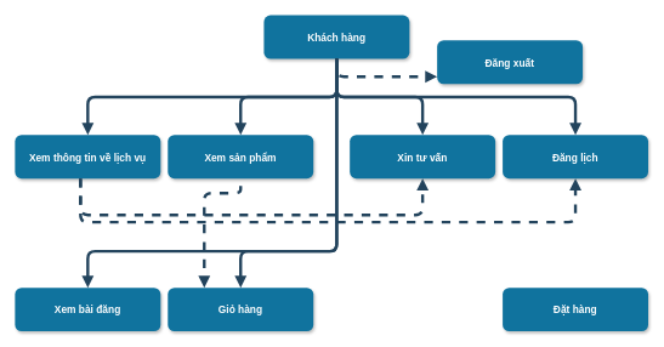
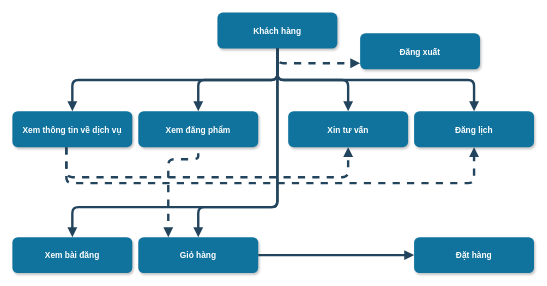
  <mxCell id="0" />
  <mxCell id="1" parent="0" />
  <mxCell id="2" value="Khách hàng" style="rounded=1;fillColor=#10739E;strokeColor=none;shadow=1;gradientColor=none;fontStyle=1;fontColor=#FFFFFF;fontSize=14;" parent="1" vertex="1"><mxGeometry x="362" y="20.5" width="200" height="60" as="geometry" /></mxCell>
- <mxCell id="3" value="Xem thông tin về lịch vụ" style="rounded=1;fillColor=#10739E;strokeColor=none;shadow=1;gradientColor=none;fontStyle=1;fontColor=#FFFFFF;fontSize=14;" parent="1" vertex="1"><mxGeometry x="20" y="185" width="200" height="60" as="geometry" /></mxCell>
- <mxCell id="4" value="Xem sản phẩm" style="rounded=1;fillColor=#10739E;strokeColor=none;shadow=1;gradientColor=none;fontStyle=1;fontColor=#FFFFFF;fontSize=14;" parent="1" vertex="1"><mxGeometry x="230" y="185" width="200" height="60" as="geometry" /></mxCell>
+ <mxCell id="3" value="Xem thông tin về dịch vụ" style="rounded=1;fillColor=#10739E;strokeColor=none;shadow=1;gradientColor=none;fontStyle=1;fontColor=#FFFFFF;fontSize=14;" parent="1" vertex="1"><mxGeometry x="20" y="185" width="200" height="60" as="geometry" /></mxCell>
+ <mxCell id="4" value="Xem đăng phẩm" style="rounded=1;fillColor=#10739E;strokeColor=none;shadow=1;gradientColor=none;fontStyle=1;fontColor=#FFFFFF;fontSize=14;" parent="1" vertex="1"><mxGeometry x="230" y="185" width="200" height="60" as="geometry" /></mxCell>
  <mxCell id="5" value="Xin tư vấn" style="rounded=1;fillColor=#10739E;strokeColor=none;shadow=1;gradientColor=none;fontStyle=1;fontColor=#FFFFFF;fontSize=14;" parent="1" vertex="1"><mxGeometry x="480" y="185" width="200" height="60" as="geometry" /></mxCell>
  <mxCell id="6" value="Đăng xuất" style="rounded=1;fillColor=#10739E;strokeColor=none;shadow=1;gradientColor=none;fontStyle=1;fontColor=#FFFFFF;fontSize=14;" parent="1" vertex="1"><mxGeometry x="600" y="55" width="200" height="60" as="geometry" /></mxCell>
  <mxCell id="7" value="" style="edgeStyle=elbowEdgeStyle;elbow=vertical;strokeWidth=4;endArrow=block;endFill=1;fontStyle=1;strokeColor=#23445D;exitX=0.5;exitY=1;exitDx=0;exitDy=0;" parent="1" source="2" target="4" edge="1"><mxGeometry x="22" y="165.5" width="100" height="100" as="geometry"><mxPoint x="462" y="220.5" as="sourcePoint" /><mxPoint x="-188" y="-19.5" as="targetPoint" /></mxGeometry></mxCell>
  <mxCell id="8" value="" style="edgeStyle=elbowEdgeStyle;elbow=vertical;strokeWidth=4;endArrow=block;endFill=1;fontStyle=1;strokeColor=#23445D;exitX=0.5;exitY=1;exitDx=0;exitDy=0;" parent="1" source="2" target="3" edge="1"><mxGeometry x="22" y="165.5" width="100" height="100" as="geometry"><mxPoint x="462" y="220.5" as="sourcePoint" /><mxPoint x="-188" y="-19.5" as="targetPoint" /></mxGeometry></mxCell>
  <mxCell id="9" value="" style="edgeStyle=elbowEdgeStyle;elbow=vertical;strokeWidth=4;endArrow=block;endFill=1;fontStyle=1;strokeColor=#23445D;exitX=0.5;exitY=1;exitDx=0;exitDy=0;" parent="1" source="2" target="5" edge="1"><mxGeometry x="22" y="165.5" width="100" height="100" as="geometry"><mxPoint x="462" y="220.5" as="sourcePoint" /><mxPoint x="-188" y="-19.5" as="targetPoint" /></mxGeometry></mxCell>
  <mxCell id="10" value="" style="edgeStyle=elbowEdgeStyle;elbow=vertical;strokeWidth=4;endArrow=block;endFill=1;fontStyle=1;dashed=1;strokeColor=#23445D;" parent="1" source="2" target="6" edge="1"><mxGeometry x="22" y="165.5" width="100" height="100" as="geometry"><mxPoint x="-288" y="80.5" as="sourcePoint" /><mxPoint x="-188" y="-19.5" as="targetPoint" /><Array as="points"><mxPoint x="710" y="105" /></Array></mxGeometry></mxCell>
  <mxCell id="11" value="Đăng lịch" style="rounded=1;fillColor=#10739E;strokeColor=none;shadow=1;gradientColor=none;fontStyle=1;fontColor=#FFFFFF;fontSize=14;" vertex="1" parent="1"><mxGeometry x="690" y="185" width="200" height="60" as="geometry" /></mxCell>
  <mxCell id="12" value="Xem bài đăng" style="rounded=1;fillColor=#10739E;strokeColor=none;shadow=1;gradientColor=none;fontStyle=1;fontColor=#FFFFFF;fontSize=14;" vertex="1" parent="1"><mxGeometry x="20" y="395" width="200" height="60" as="geometry" /></mxCell>
  <mxCell id="13" value="" style="edgeStyle=elbowEdgeStyle;elbow=vertical;strokeWidth=4;endArrow=block;endFill=1;fontStyle=1;strokeColor=#23445D;exitX=0.5;exitY=1;exitDx=0;exitDy=0;entryX=0.5;entryY=0;entryDx=0;entryDy=0;" edge="1" parent="1" source="2" target="12"><mxGeometry x="22" y="165.5" width="100" height="100" as="geometry"><mxPoint x="450" y="75" as="sourcePoint" /><mxPoint x="102" y="281" as="targetPoint" /><Array as="points"><mxPoint x="280" y="345" /></Array></mxGeometry></mxCell>
  <mxCell id="14" value="" style="edgeStyle=elbowEdgeStyle;elbow=vertical;strokeWidth=4;endArrow=block;endFill=1;fontStyle=1;strokeColor=#23445D;exitX=0.5;exitY=1;exitDx=0;exitDy=0;entryX=0.5;entryY=0;entryDx=0;entryDy=0;" edge="1" parent="1" source="2" target="11"><mxGeometry x="22" y="165.5" width="100" height="100" as="geometry"><mxPoint x="472" y="91" as="sourcePoint" /><mxPoint x="550" y="195" as="targetPoint" /></mxGeometry></mxCell>
  <mxCell id="15" value="" style="edgeStyle=elbowEdgeStyle;elbow=vertical;strokeWidth=4;endArrow=block;endFill=1;fontStyle=1;dashed=1;strokeColor=#23445D;exitX=0.45;exitY=1;exitDx=0;exitDy=0;exitPerimeter=0;entryX=0.5;entryY=1;entryDx=0;entryDy=0;" edge="1" parent="1" source="3" target="5"><mxGeometry x="22" y="165.5" width="100" height="100" as="geometry"><mxPoint x="110" y="485" as="sourcePoint" /><mxPoint x="540" y="295" as="targetPoint" /><Array as="points"><mxPoint x="330" y="295" /><mxPoint x="710" y="355" /></Array></mxGeometry></mxCell>
  <mxCell id="16" value="" style="edgeStyle=elbowEdgeStyle;elbow=vertical;strokeWidth=4;endArrow=block;endFill=1;fontStyle=1;dashed=1;strokeColor=#23445D;entryX=0.5;entryY=1;entryDx=0;entryDy=0;" edge="1" parent="1" target="11"><mxGeometry x="22" y="165.5" width="100" height="100" as="geometry"><mxPoint x="110" y="245" as="sourcePoint" /><mxPoint x="550" y="255" as="targetPoint" /><Array as="points"><mxPoint x="340" y="305" /><mxPoint x="720" y="365" /></Array></mxGeometry></mxCell>
  <mxCell id="17" value="Giỏ hàng" style="rounded=1;fillColor=#10739E;strokeColor=none;shadow=1;gradientColor=none;fontStyle=1;fontColor=#FFFFFF;fontSize=14;" vertex="1" parent="1"><mxGeometry x="230" y="395" width="200" height="60" as="geometry" /></mxCell>
  <mxCell id="18" value="Đặt hàng" style="rounded=1;fillColor=#10739E;strokeColor=none;shadow=1;gradientColor=none;fontStyle=1;fontColor=#FFFFFF;fontSize=14;" vertex="1" parent="1"><mxGeometry x="690" y="395" width="200" height="60" as="geometry" /></mxCell>
  <mxCell id="19" value="" style="edgeStyle=elbowEdgeStyle;elbow=vertical;strokeWidth=4;endArrow=block;endFill=1;fontStyle=1;strokeColor=#23445D;exitX=0.5;exitY=1;exitDx=0;exitDy=0;entryX=0.5;entryY=0;entryDx=0;entryDy=0;" edge="1" parent="1" source="2" target="17"><mxGeometry x="22" y="165.5" width="100" height="100" as="geometry"><mxPoint x="472" y="91" as="sourcePoint" /><mxPoint x="130" y="405" as="targetPoint" /><Array as="points"><mxPoint x="400" y="345" /></Array></mxGeometry></mxCell>
  <mxCell id="20" value="" style="edgeStyle=elbowEdgeStyle;elbow=vertical;strokeWidth=4;endArrow=block;endFill=1;fontStyle=1;dashed=1;strokeColor=#23445D;entryX=0.25;entryY=0;entryDx=0;entryDy=0;" edge="1" parent="1" target="17"><mxGeometry x="22" y="165.5" width="100" height="100" as="geometry"><mxPoint x="330" y="255" as="sourcePoint" /><mxPoint x="590" y="255" as="targetPoint" /><Array as="points"><mxPoint x="300" y="265" /><mxPoint x="720" y="365" /></Array></mxGeometry></mxCell>
+ <mxCell id="21" value="" style="edgeStyle=elbowEdgeStyle;elbow=vertical;strokeWidth=4;endArrow=block;endFill=1;fontStyle=1;strokeColor=#23445D;exitX=1;exitY=0.5;exitDx=0;exitDy=0;entryX=0;entryY=0.5;entryDx=0;entryDy=0;" edge="1" parent="1" source="17" target="18"><mxGeometry x="22" y="165.5" width="100" height="100" as="geometry"><mxPoint x="472" y="91" as="sourcePoint" /><mxPoint x="340" y="405" as="targetPoint" /><Array as="points"><mxPoint x="560" y="425" /></Array></mxGeometry></mxCell>
